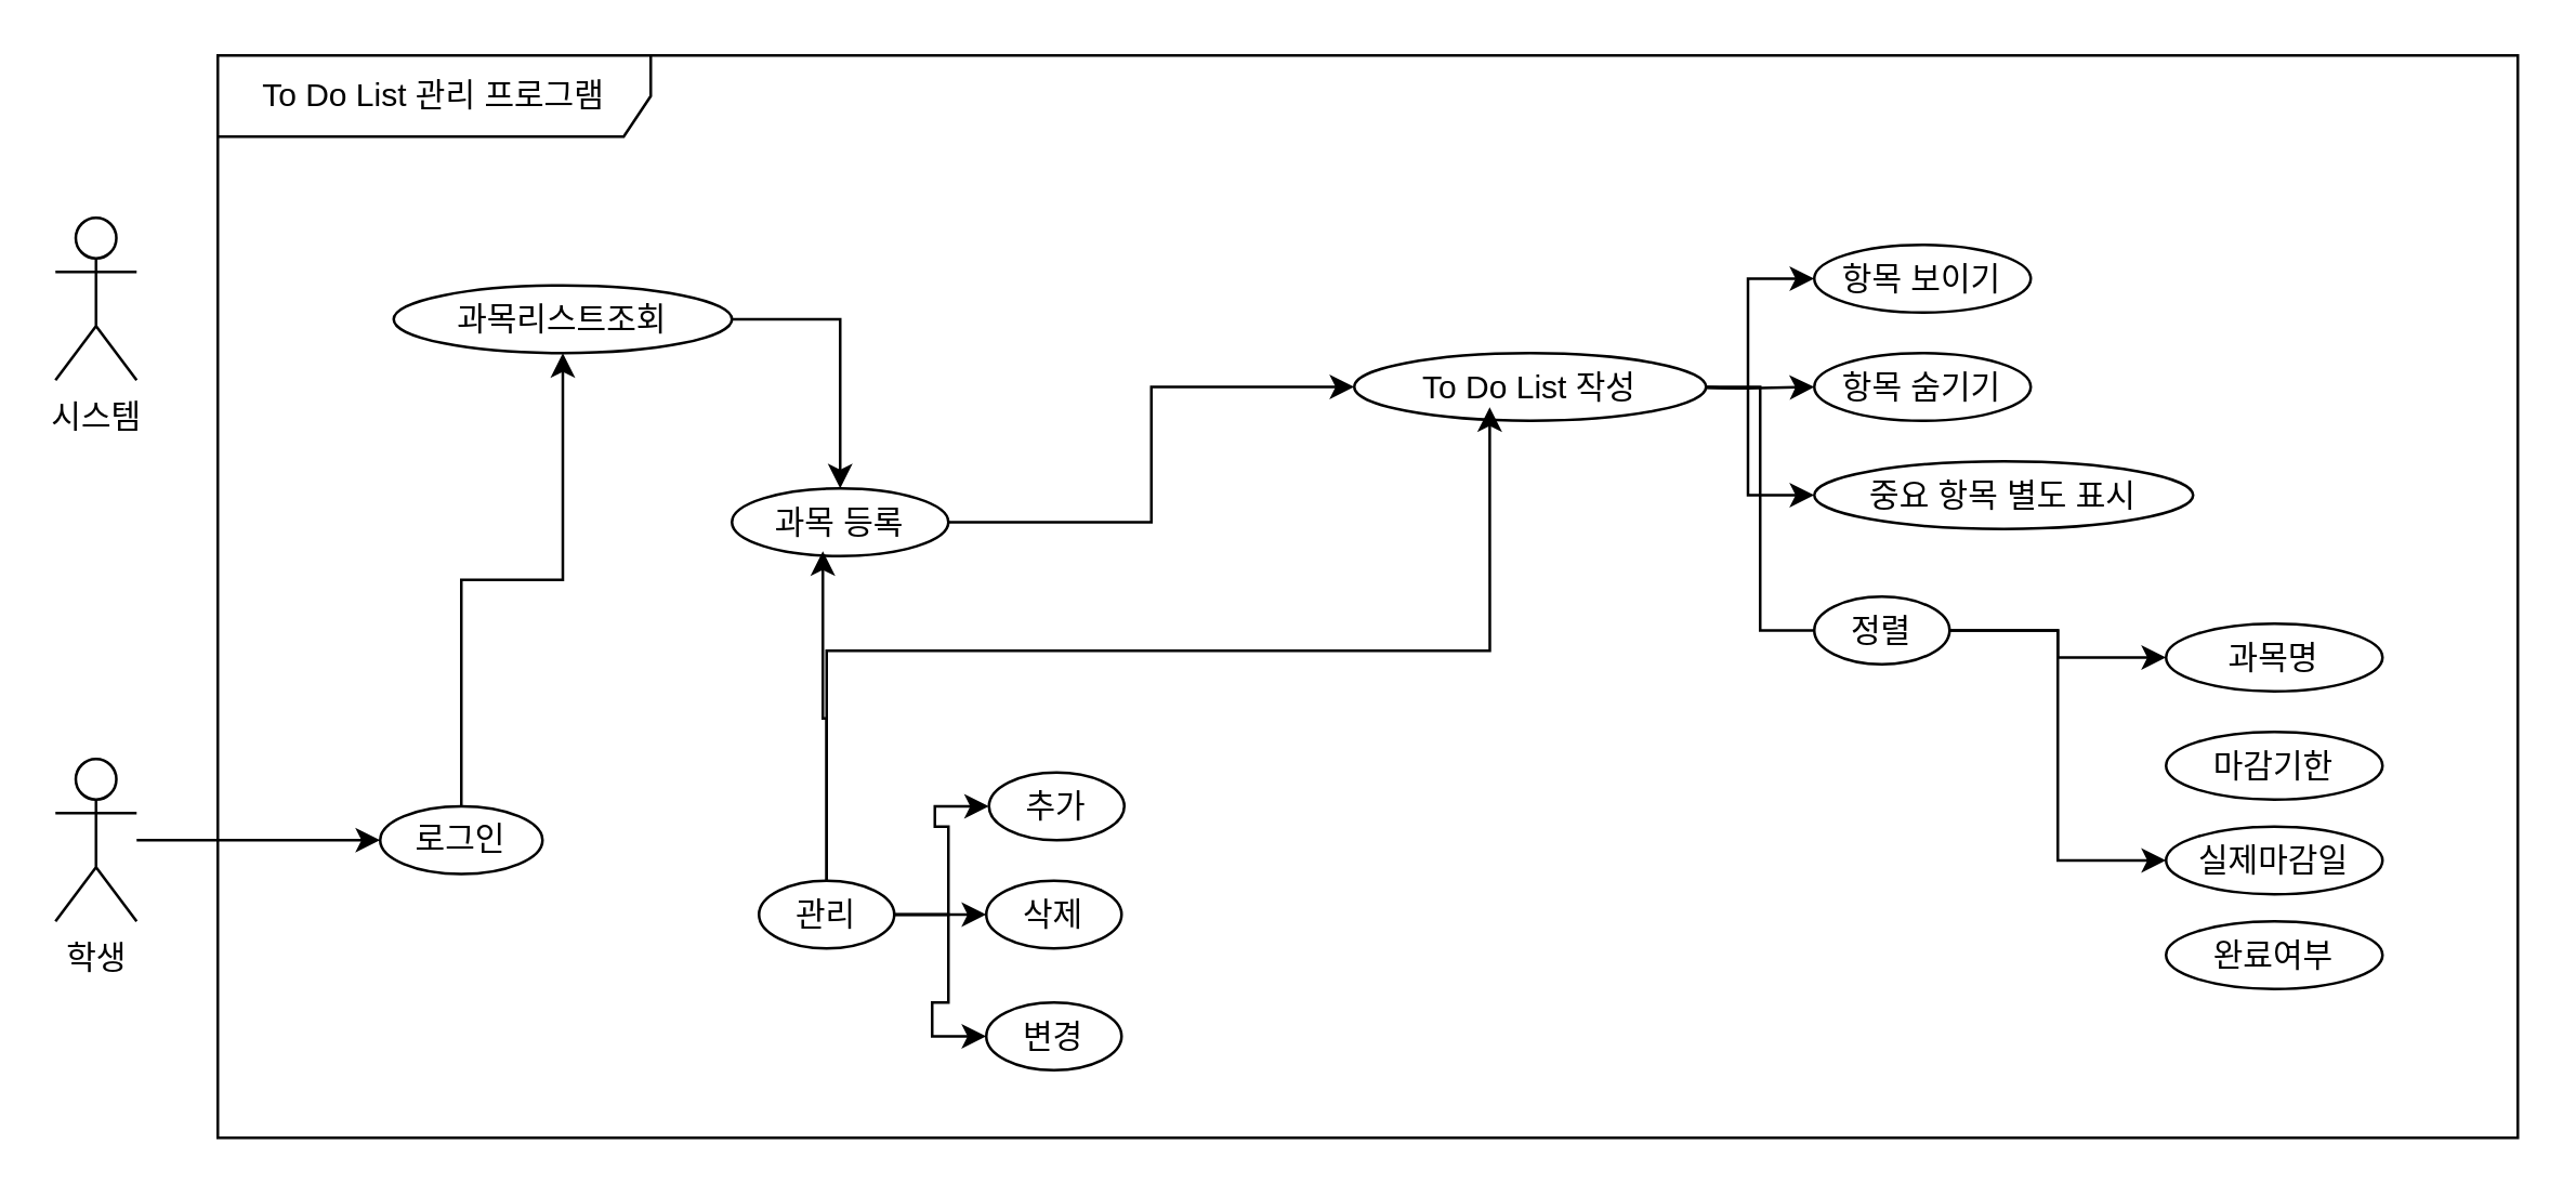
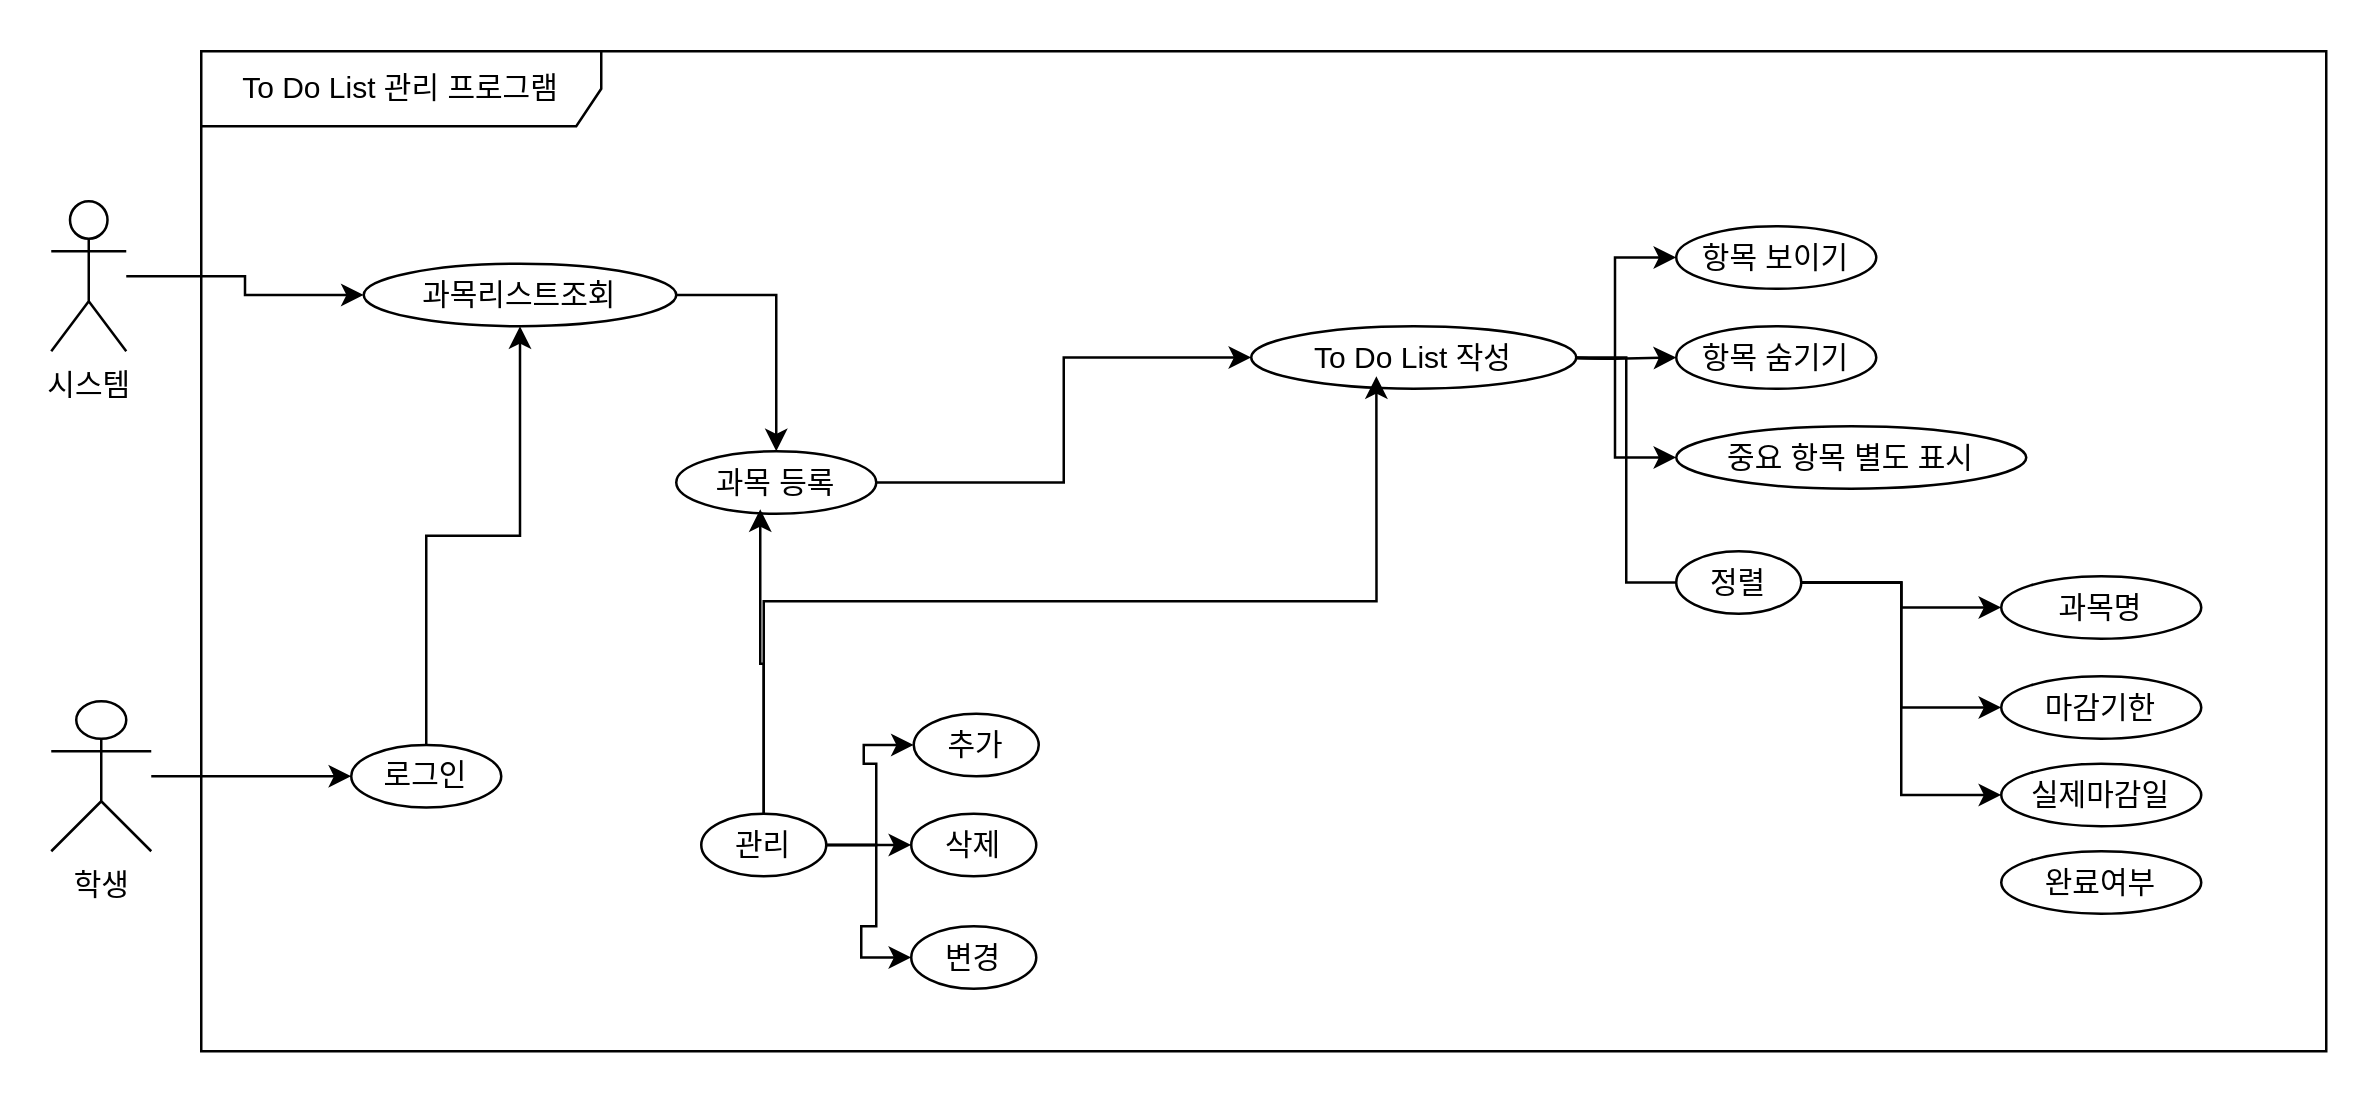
  <mxCell id="0" />
  <mxCell id="1" parent="0" />
  <mxCell id="2" style="edgeStyle=orthogonalEdgeStyle;rounded=0;orthogonalLoop=1;jettySize=auto;html=1;entryX=0;entryY=0.5;entryDx=0;entryDy=0;" edge="1" parent="1" source="3" target="6"><mxGeometry relative="1" as="geometry" /></mxCell>
- <mxCell id="3" value="학생" style="shape=umlActor;verticalLabelPosition=bottom;verticalAlign=top;html=1;outlineConnect=0;" vertex="1" parent="1"><mxGeometry x="20" y="280" width="30" height="60" as="geometry" /></mxCell>
+ <mxCell id="3" value="학생" style="shape=umlActor;verticalLabelPosition=bottom;verticalAlign=top;html=1;outlineConnect=0;" vertex="1" parent="1"><mxGeometry x="20" y="280" width="40" height="60" as="geometry" /></mxCell>
  <mxCell id="4" value="To Do List 관리 프로그램" style="shape=umlFrame;whiteSpace=wrap;html=1;pointerEvents=0;recursiveResize=0;container=1;collapsible=0;width=160;" vertex="1" parent="1"><mxGeometry x="80" y="20" width="850" height="400" as="geometry" /></mxCell>
  <mxCell id="5" style="edgeStyle=orthogonalEdgeStyle;rounded=0;orthogonalLoop=1;jettySize=auto;html=1;exitX=0.5;exitY=0;exitDx=0;exitDy=0;entryX=0.5;entryY=1;entryDx=0;entryDy=0;" edge="1" parent="4" source="6" target="34"><mxGeometry relative="1" as="geometry" /></mxCell>
  <mxCell id="6" value="로그인" style="ellipse;html=1;whiteSpace=wrap;" vertex="1" parent="4"><mxGeometry x="60" y="277.5" width="60" height="25" as="geometry" /></mxCell>
  <mxCell id="7" style="edgeStyle=orthogonalEdgeStyle;rounded=0;orthogonalLoop=1;jettySize=auto;html=1;exitX=1;exitY=0.5;exitDx=0;exitDy=0;entryX=0;entryY=0.5;entryDx=0;entryDy=0;" edge="1" parent="4" source="8" target="12"><mxGeometry relative="1" as="geometry" /></mxCell>
  <mxCell id="8" value="과목 등록" style="ellipse;html=1;whiteSpace=wrap;" vertex="1" parent="4"><mxGeometry x="190" y="160" width="80" height="25" as="geometry" /></mxCell>
  <mxCell id="9" style="edgeStyle=orthogonalEdgeStyle;rounded=0;orthogonalLoop=1;jettySize=auto;html=1;exitX=1;exitY=0.5;exitDx=0;exitDy=0;entryX=0;entryY=0.5;entryDx=0;entryDy=0;" edge="1" parent="4" target="14"><mxGeometry relative="1" as="geometry"><mxPoint x="540" y="122.5" as="sourcePoint" /></mxGeometry></mxCell>
  <mxCell id="10" style="edgeStyle=orthogonalEdgeStyle;rounded=0;orthogonalLoop=1;jettySize=auto;html=1;exitX=1;exitY=0.5;exitDx=0;exitDy=0;entryX=0;entryY=0.5;entryDx=0;entryDy=0;" edge="1" parent="4" target="13"><mxGeometry relative="1" as="geometry"><mxPoint x="540" y="122.5" as="sourcePoint" /></mxGeometry></mxCell>
  <mxCell id="11" style="edgeStyle=orthogonalEdgeStyle;rounded=0;orthogonalLoop=1;jettySize=auto;html=1;exitX=1;exitY=0.5;exitDx=0;exitDy=0;entryX=0;entryY=0.5;entryDx=0;entryDy=0;" edge="1" parent="4" target="15"><mxGeometry relative="1" as="geometry"><mxPoint x="540" y="122.5" as="sourcePoint" /></mxGeometry></mxCell>
  <mxCell id="12" value="To Do List 작성" style="ellipse;html=1;whiteSpace=wrap;" vertex="1" parent="4"><mxGeometry x="420" y="110" width="130" height="25" as="geometry" /></mxCell>
  <mxCell id="13" value="항목 보이기" style="ellipse;html=1;whiteSpace=wrap;" vertex="1" parent="4"><mxGeometry x="590" y="70" width="80" height="25" as="geometry" /></mxCell>
  <mxCell id="14" value="항목 숨기기" style="ellipse;html=1;whiteSpace=wrap;" vertex="1" parent="4"><mxGeometry x="590" y="110" width="80" height="25" as="geometry" /></mxCell>
  <mxCell id="15" value="중요 항목 별도 표시" style="ellipse;html=1;whiteSpace=wrap;" vertex="1" parent="4"><mxGeometry x="590" y="150" width="140" height="25" as="geometry" /></mxCell>
  <mxCell id="16" value="추가" style="ellipse;html=1;whiteSpace=wrap;" vertex="1" parent="4"><mxGeometry x="285" y="265" width="50" height="25" as="geometry" /></mxCell>
  <mxCell id="17" value="변경" style="ellipse;html=1;whiteSpace=wrap;" vertex="1" parent="4"><mxGeometry x="284" y="350" width="50" height="25" as="geometry" /></mxCell>
  <mxCell id="18" value="삭제" style="ellipse;html=1;whiteSpace=wrap;" vertex="1" parent="4"><mxGeometry x="284" y="305" width="50" height="25" as="geometry" /></mxCell>
  <mxCell id="19" style="edgeStyle=orthogonalEdgeStyle;rounded=0;orthogonalLoop=1;jettySize=auto;html=1;exitX=0;exitY=0.5;exitDx=0;exitDy=0;entryX=1;entryY=0.5;entryDx=0;entryDy=0;endArrow=none;" edge="1" parent="4" source="23" target="12"><mxGeometry relative="1" as="geometry" /></mxCell>
  <mxCell id="20" style="edgeStyle=orthogonalEdgeStyle;rounded=0;orthogonalLoop=1;jettySize=auto;html=1;exitX=1;exitY=0.5;exitDx=0;exitDy=0;entryX=0;entryY=0.5;entryDx=0;entryDy=0;" edge="1" parent="4" source="23" target="24"><mxGeometry relative="1" as="geometry" /></mxCell>
+ <mxCell id="21" style="edgeStyle=orthogonalEdgeStyle;rounded=0;orthogonalLoop=1;jettySize=auto;html=1;exitX=1;exitY=0.5;exitDx=0;exitDy=0;entryX=0;entryY=0.5;entryDx=0;entryDy=0;" edge="1" parent="4" source="23" target="26"><mxGeometry relative="1" as="geometry" /></mxCell>
  <mxCell id="22" style="edgeStyle=orthogonalEdgeStyle;rounded=0;orthogonalLoop=1;jettySize=auto;html=1;exitX=1;exitY=0.5;exitDx=0;exitDy=0;entryX=0;entryY=0.5;entryDx=0;entryDy=0;" edge="1" parent="4" source="23" target="25"><mxGeometry relative="1" as="geometry" /></mxCell>
  <mxCell id="23" value="정렬" style="ellipse;html=1;whiteSpace=wrap;" vertex="1" parent="4"><mxGeometry x="590" y="200" width="50" height="25" as="geometry" /></mxCell>
  <mxCell id="24" value="과목명" style="ellipse;html=1;whiteSpace=wrap;" vertex="1" parent="4"><mxGeometry x="720" y="210" width="80" height="25" as="geometry" /></mxCell>
  <mxCell id="25" value="실제마감일" style="ellipse;html=1;whiteSpace=wrap;" vertex="1" parent="4"><mxGeometry x="720" y="285" width="80" height="25" as="geometry" /></mxCell>
  <mxCell id="26" value="마감기한" style="ellipse;html=1;whiteSpace=wrap;" vertex="1" parent="4"><mxGeometry x="720" y="250" width="80" height="25" as="geometry" /></mxCell>
  <mxCell id="27" value="완료여부" style="ellipse;html=1;whiteSpace=wrap;" vertex="1" parent="4"><mxGeometry x="720" y="320" width="80" height="25" as="geometry" /></mxCell>
  <mxCell id="28" style="edgeStyle=orthogonalEdgeStyle;rounded=0;orthogonalLoop=1;jettySize=auto;html=1;exitX=1;exitY=0.5;exitDx=0;exitDy=0;entryX=0;entryY=0.5;entryDx=0;entryDy=0;" edge="1" parent="4" source="31" target="18"><mxGeometry relative="1" as="geometry" /></mxCell>
  <mxCell id="29" style="edgeStyle=orthogonalEdgeStyle;rounded=0;orthogonalLoop=1;jettySize=auto;html=1;exitX=1;exitY=0.5;exitDx=0;exitDy=0;entryX=0;entryY=0.5;entryDx=0;entryDy=0;" edge="1" parent="4" source="31" target="16"><mxGeometry relative="1" as="geometry" /></mxCell>
  <mxCell id="30" style="edgeStyle=orthogonalEdgeStyle;rounded=0;orthogonalLoop=1;jettySize=auto;html=1;exitX=1;exitY=0.5;exitDx=0;exitDy=0;entryX=0;entryY=0.5;entryDx=0;entryDy=0;" edge="1" parent="4" source="31" target="17"><mxGeometry relative="1" as="geometry" /></mxCell>
  <mxCell id="31" value="관리" style="ellipse;html=1;whiteSpace=wrap;" vertex="1" parent="4"><mxGeometry x="200" y="305" width="50" height="25" as="geometry" /></mxCell>
  <mxCell id="32" style="edgeStyle=orthogonalEdgeStyle;rounded=0;orthogonalLoop=1;jettySize=auto;html=1;exitX=0.5;exitY=0;exitDx=0;exitDy=0;entryX=0.42;entryY=0.928;entryDx=0;entryDy=0;entryPerimeter=0;" edge="1" parent="4" source="31" target="8"><mxGeometry relative="1" as="geometry" /></mxCell>
  <mxCell id="33" style="edgeStyle=orthogonalEdgeStyle;rounded=0;orthogonalLoop=1;jettySize=auto;html=1;exitX=1;exitY=0.5;exitDx=0;exitDy=0;" edge="1" parent="4" source="34" target="8"><mxGeometry relative="1" as="geometry" /></mxCell>
  <mxCell id="34" value="과목리스트조회" style="ellipse;html=1;whiteSpace=wrap;" vertex="1" parent="4"><mxGeometry x="65" y="85" width="125" height="25" as="geometry" /></mxCell>
  <mxCell id="35" style="edgeStyle=orthogonalEdgeStyle;rounded=0;orthogonalLoop=1;jettySize=auto;html=1;exitX=0.5;exitY=0;exitDx=0;exitDy=0;entryX=0.385;entryY=0.8;entryDx=0;entryDy=0;entryPerimeter=0;" edge="1" parent="4" source="31" target="12"><mxGeometry relative="1" as="geometry" /></mxCell>
+ <mxCell id="36" style="edgeStyle=orthogonalEdgeStyle;rounded=0;orthogonalLoop=1;jettySize=auto;html=1;entryX=0;entryY=0.5;entryDx=0;entryDy=0;" edge="1" parent="1" source="37" target="34"><mxGeometry relative="1" as="geometry" /></mxCell>
  <mxCell id="37" value="시스템" style="shape=umlActor;verticalLabelPosition=bottom;verticalAlign=top;html=1;outlineConnect=0;" vertex="1" parent="1"><mxGeometry x="20" y="80" width="30" height="60" as="geometry" /></mxCell>
